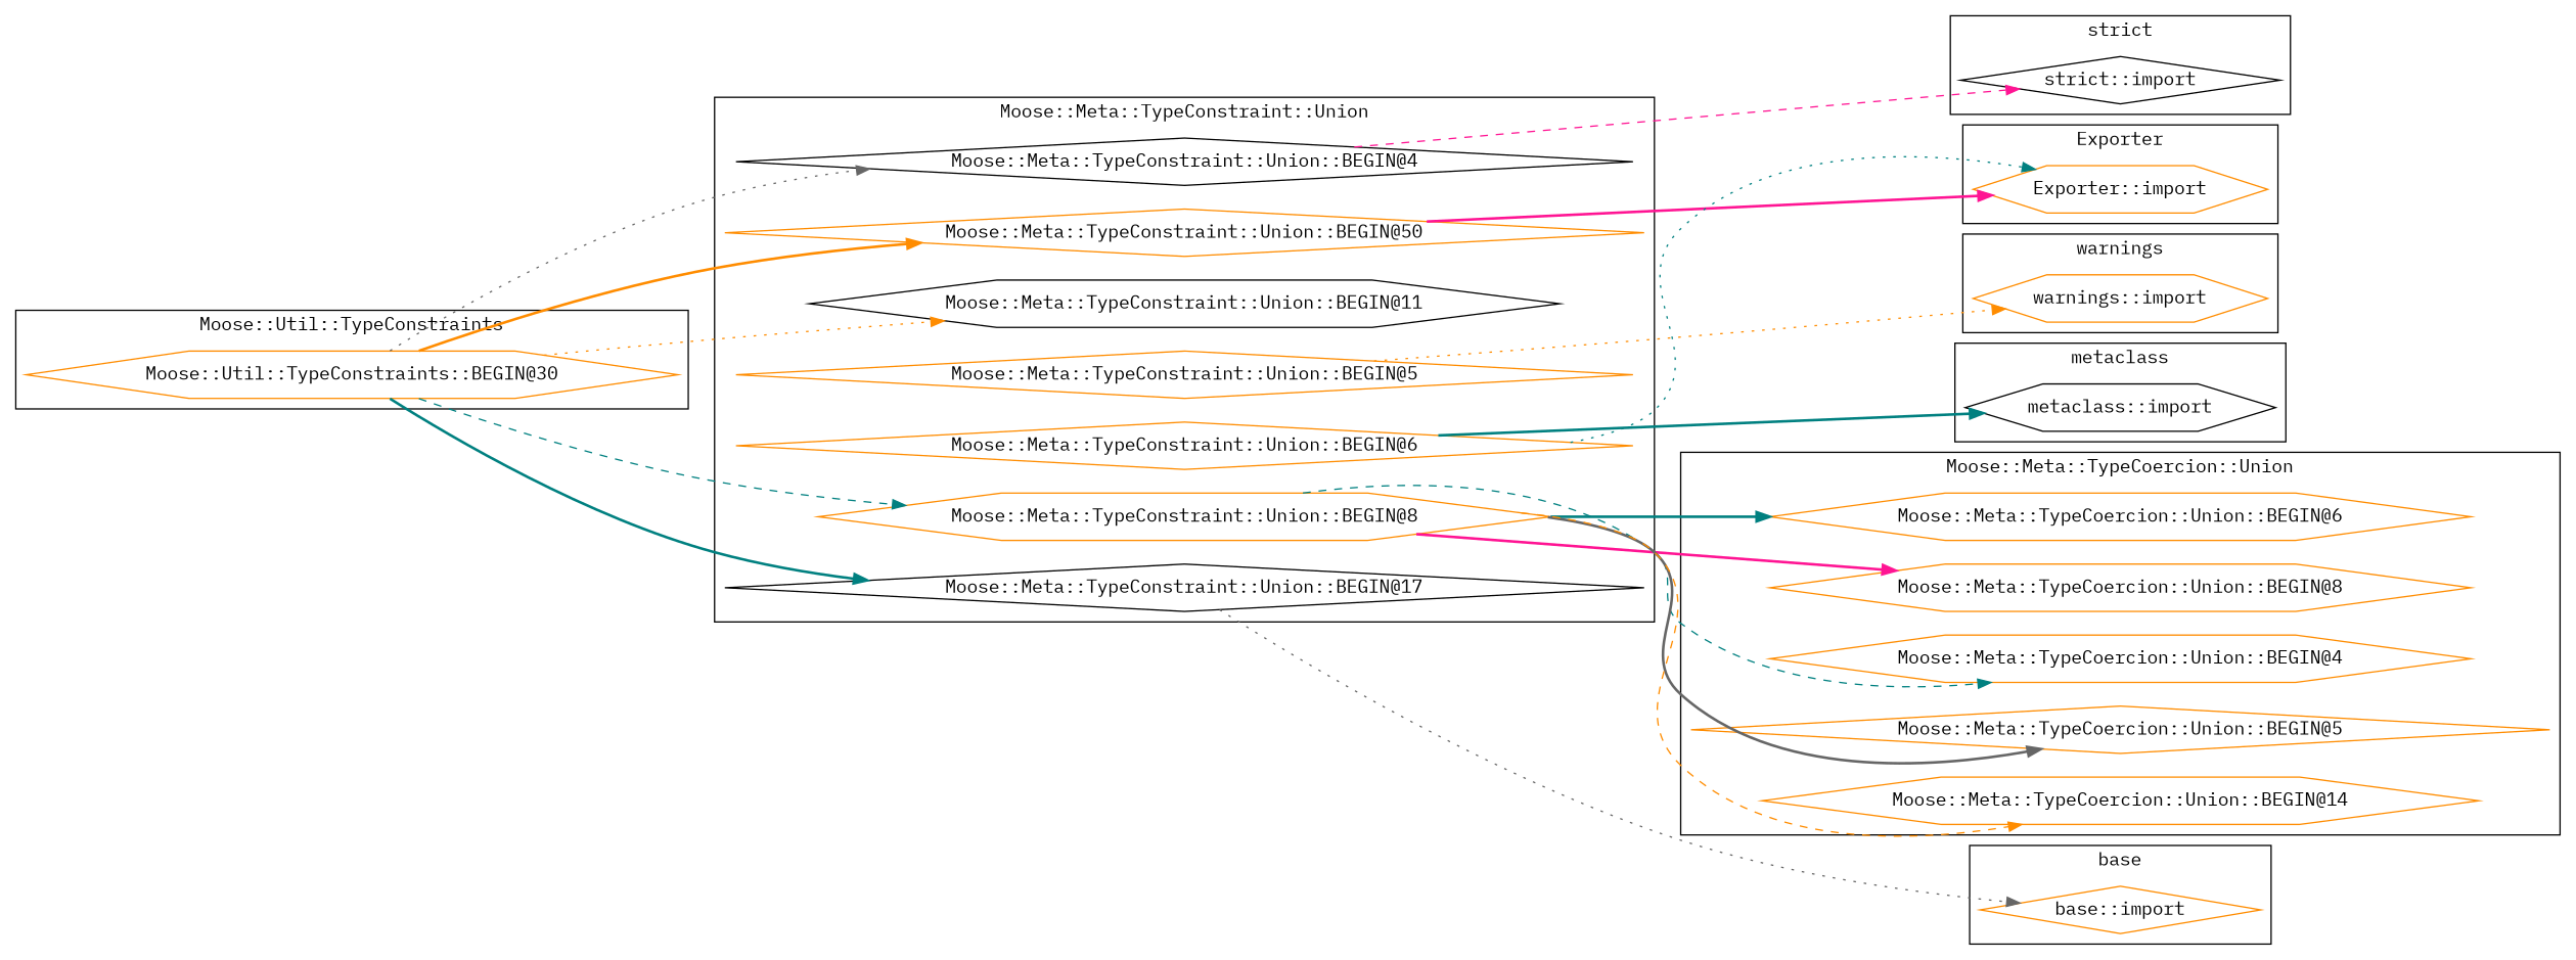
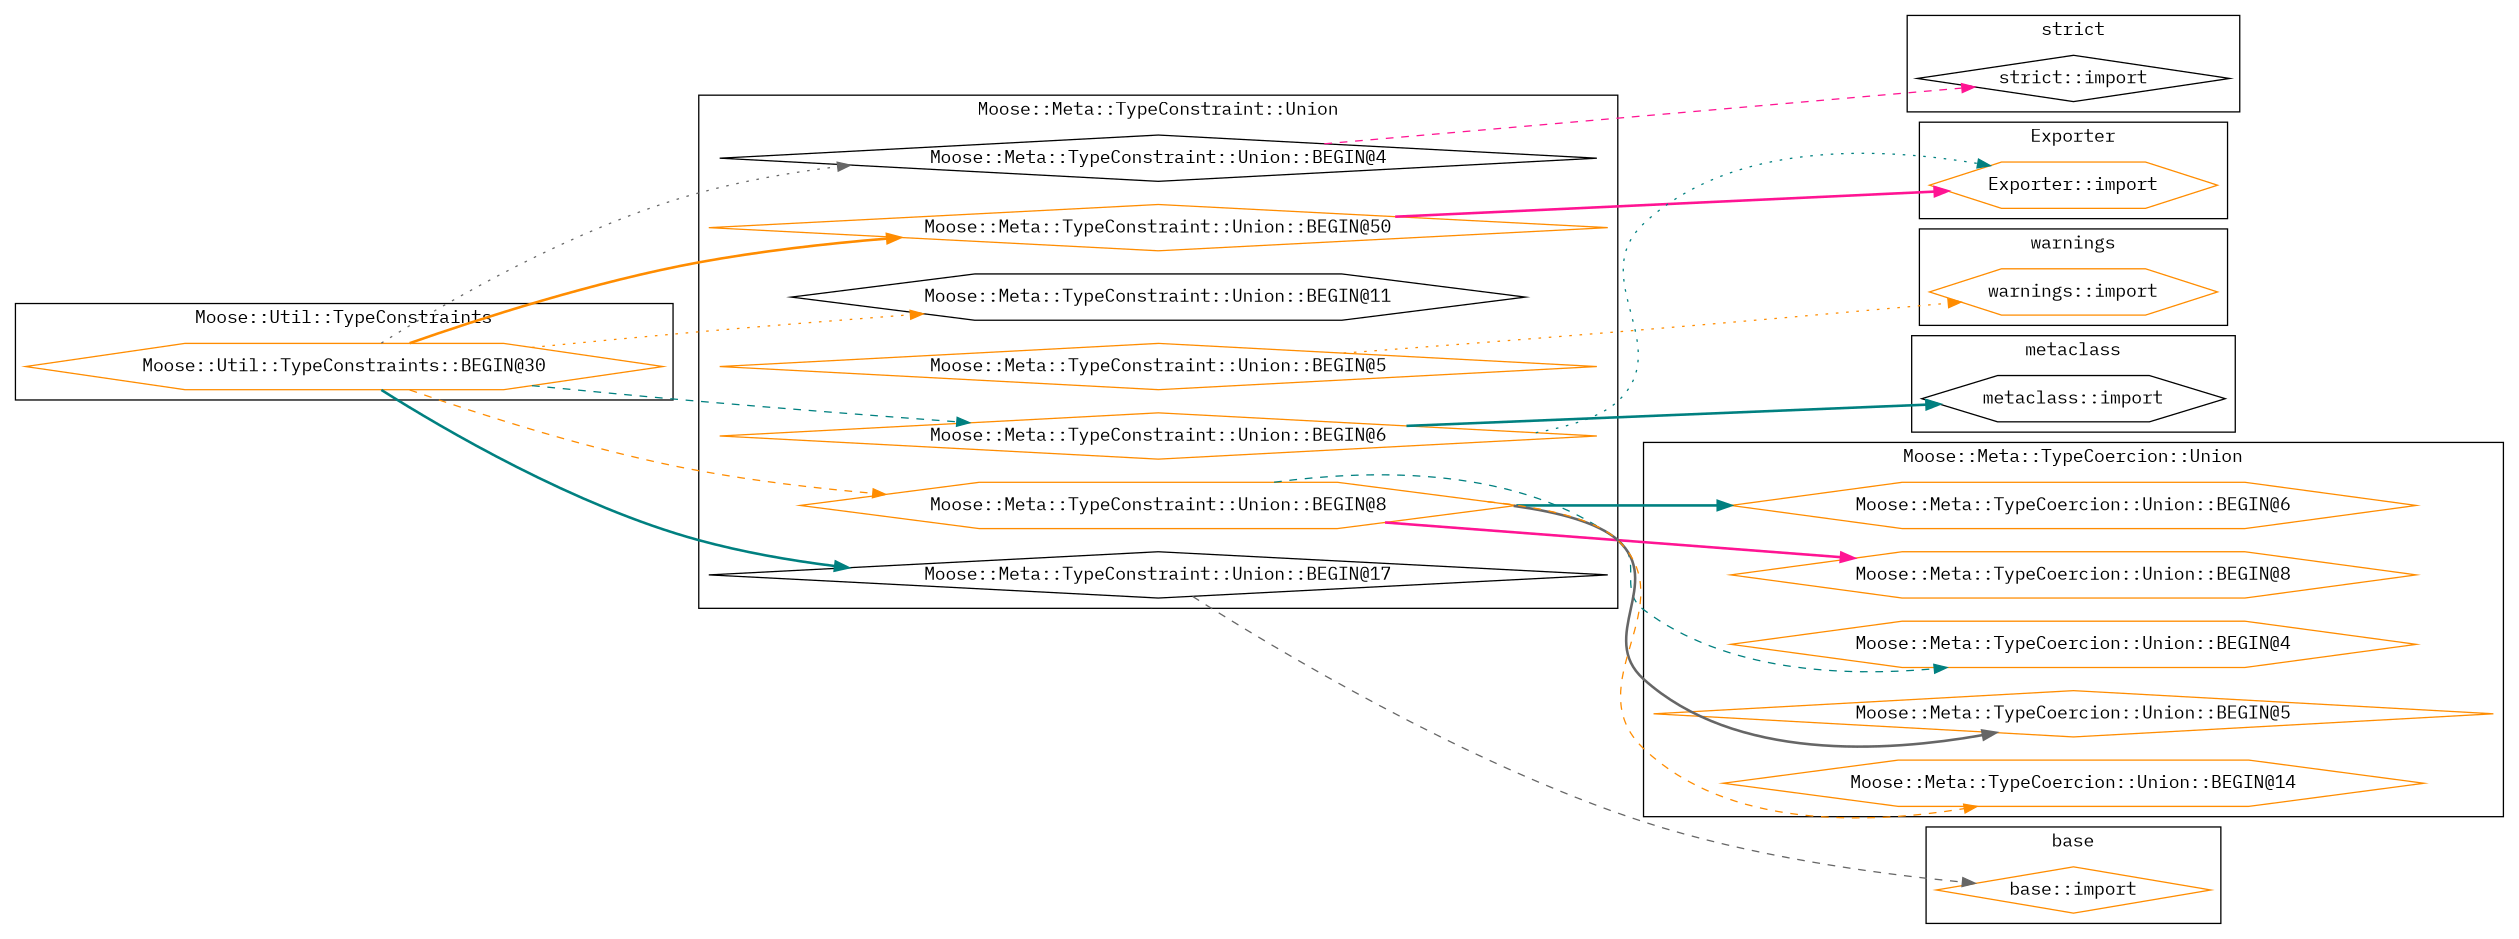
  digraph {
    fontname="IBM Plex Mono"
    rankdir=LR
    node [color=darkorange fontname="IBM Plex Mono" shape=hexagon]
    edge [color=teal fontname="IBM Plex Mono" style=bold]
    "base::import" [shape=diamond]
    "warnings::import"
    "strict::import" [color=black shape=diamond]
    "Moose::Util::TypeConstraints::BEGIN@30"
    "Moose::Meta::TypeCoercion::Union::BEGIN@6"
    "Moose::Meta::TypeCoercion::Union::BEGIN@8"
    "Moose::Meta::TypeCoercion::Union::BEGIN@4"
    "Moose::Meta::TypeCoercion::Union::BEGIN@5" [shape=diamond]
    "Moose::Meta::TypeCoercion::Union::BEGIN@14"
    "Exporter::import"
    "metaclass::import" [color=black]
    "Moose::Meta::TypeConstraint::Union::BEGIN@11" [color=black]
    "Moose::Meta::TypeConstraint::Union::BEGIN@4" [color=black shape=diamond]
    n14 [label="Moose::Meta::TypeConstraint::Union::BEGIN@50" shape=diamond]
    "Moose::Meta::TypeConstraint::Union::BEGIN@5" [shape=diamond]
    "Moose::Meta::TypeConstraint::Union::BEGIN@6" [shape=diamond]
    "Moose::Meta::TypeConstraint::Union::BEGIN@8"
    "Moose::Meta::TypeConstraint::Union::BEGIN@17" [color=black shape=diamond]
    subgraph cluster_1 {
      label=base
      "base::import"
    }
    subgraph cluster_2 {
      label=warnings
      "warnings::import"
    }
    subgraph cluster_3 {
      label="strict"
      "strict::import"
    }
    subgraph cluster_4 {
      label="Moose::Util::TypeConstraints"
      "Moose::Util::TypeConstraints::BEGIN@30"
    }
    subgraph cluster_5 {
      label="Moose::Meta::TypeCoercion::Union"
      "Moose::Meta::TypeCoercion::Union::BEGIN@6"
      "Moose::Meta::TypeCoercion::Union::BEGIN@8"
      "Moose::Meta::TypeCoercion::Union::BEGIN@4"
      "Moose::Meta::TypeCoercion::Union::BEGIN@5"
      "Moose::Meta::TypeCoercion::Union::BEGIN@14"
    }
    subgraph cluster_6 {
      label=Exporter
      "Exporter::import"
    }
    subgraph cluster_7 {
      label=metaclass
      "metaclass::import"
    }
    subgraph cluster_8 {
      label="Moose::Meta::TypeConstraint::Union"
      "Moose::Meta::TypeConstraint::Union::BEGIN@11"
      "Moose::Meta::TypeConstraint::Union::BEGIN@4"
      n14
      "Moose::Meta::TypeConstraint::Union::BEGIN@5"
      "Moose::Meta::TypeConstraint::Union::BEGIN@6"
      "Moose::Meta::TypeConstraint::Union::BEGIN@8"
      "Moose::Meta::TypeConstraint::Union::BEGIN@17"
    }
    "Moose::Util::TypeConstraints::BEGIN@30" -> "Moose::Meta::TypeConstraint::Union::BEGIN@11" [color=darkorange style=dotted]
    "Moose::Util::TypeConstraints::BEGIN@30" -> "Moose::Meta::TypeConstraint::Union::BEGIN@4" [color=gray40 style=dotted]
    "Moose::Util::TypeConstraints::BEGIN@30" -> n14 [color=darkorange]
-   "Moose::Util::TypeConstraints::BEGIN@30" -> "Moose::Meta::TypeConstraint::Union::BEGIN@8" [style=dashed]
+   "Moose::Util::TypeConstraints::BEGIN@30" -> "Moose::Meta::TypeConstraint::Union::BEGIN@6" [style=dashed]
+   "Moose::Util::TypeConstraints::BEGIN@30" -> "Moose::Meta::TypeConstraint::Union::BEGIN@8" [color=darkorange style=dashed]
    "Moose::Util::TypeConstraints::BEGIN@30" -> "Moose::Meta::TypeConstraint::Union::BEGIN@17"
    "Moose::Meta::TypeConstraint::Union::BEGIN@4" -> "strict::import" [color=deeppink style=dashed]
    n14 -> "Exporter::import" [color=deeppink]
    "Moose::Meta::TypeConstraint::Union::BEGIN@5" -> "warnings::import" [color=darkorange style=dotted]
    "Moose::Meta::TypeConstraint::Union::BEGIN@6" -> "Exporter::import" [style=dotted]
    "Moose::Meta::TypeConstraint::Union::BEGIN@6" -> "metaclass::import"
    "Moose::Meta::TypeConstraint::Union::BEGIN@8" -> "Moose::Meta::TypeCoercion::Union::BEGIN@6"
    "Moose::Meta::TypeConstraint::Union::BEGIN@8" -> "Moose::Meta::TypeCoercion::Union::BEGIN@8" [color=deeppink]
    "Moose::Meta::TypeConstraint::Union::BEGIN@8" -> "Moose::Meta::TypeCoercion::Union::BEGIN@4" [style=dashed]
    "Moose::Meta::TypeConstraint::Union::BEGIN@8" -> "Moose::Meta::TypeCoercion::Union::BEGIN@5" [color=gray40]
    "Moose::Meta::TypeConstraint::Union::BEGIN@8" -> "Moose::Meta::TypeCoercion::Union::BEGIN@14" [color=darkorange style=dashed]
-   "Moose::Meta::TypeConstraint::Union::BEGIN@17" -> "base::import" [color=gray40 style=dotted]
+   "Moose::Meta::TypeConstraint::Union::BEGIN@17" -> "base::import" [color=gray40 style=dashed]
  }
